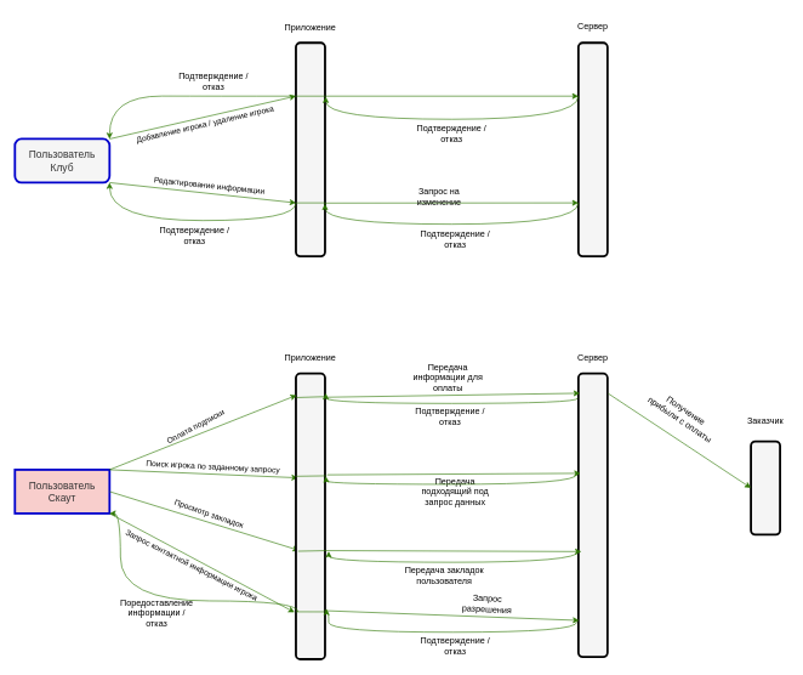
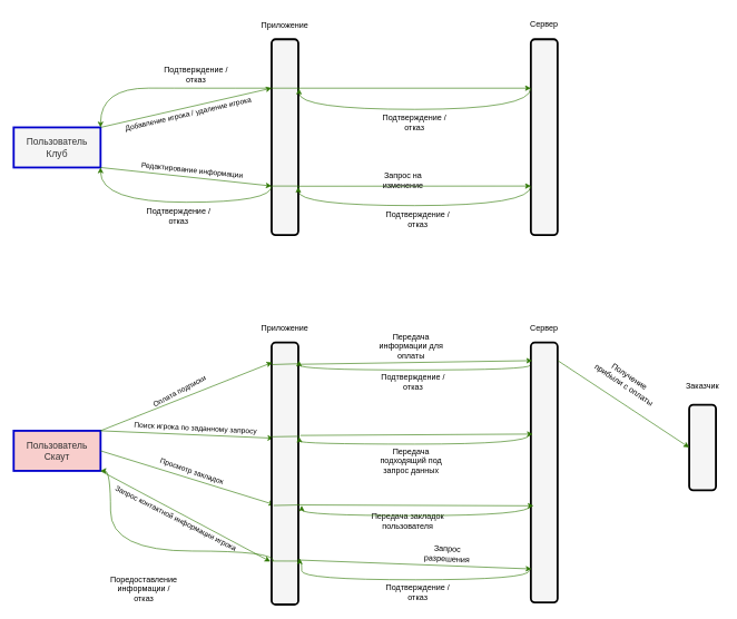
  <mxCell id="0" />
  <mxCell id="1" parent="0" />
- <mxCell id="2" value="&lt;font style=&quot;font-size: 14px;&quot;&gt;Пользователь&lt;br&gt;Клуб&lt;/font&gt;" style="whiteSpace=wrap;html=1;strokeColor=#0000CC;fillColor=#f5f5f5;fontColor=#333333;strokeWidth=3;rounded=1;" vertex="1" parent="1"><mxGeometry x="20" y="190" width="130" height="60" as="geometry" /></mxCell>
+ <mxCell id="2" value="&lt;font style=&quot;font-size: 14px;&quot;&gt;Пользователь&lt;br&gt;Клуб&lt;/font&gt;" style="rounded=0;whiteSpace=wrap;html=1;strokeColor=#0000CC;fillColor=#f5f5f5;fontColor=#333333;strokeWidth=3;" vertex="1" parent="1"><mxGeometry x="20" y="190" width="130" height="60" as="geometry" /></mxCell>
  <mxCell id="3" value="" style="endArrow=classic;html=1;rounded=0;entryX=0;entryY=0.25;entryDx=0;entryDy=0;fillColor=#60a917;strokeColor=#2D7600;exitX=1;exitY=0;exitDx=0;exitDy=0;" edge="1" parent="1" source="2" target="7"><mxGeometry relative="1" as="geometry"><mxPoint x="155" y="190" as="sourcePoint" /><mxPoint x="380" y="93" as="targetPoint" /></mxGeometry></mxCell>
  <mxCell id="4" value="Добавление игрока / удаление игрока" style="edgeLabel;resizable=0;html=1;align=center;verticalAlign=middle;labelBackgroundColor=none;fontColor=#000000;rotation=347;" connectable="0" vertex="1" parent="3"><mxGeometry relative="1" as="geometry"><mxPoint x="3" y="9" as="offset" /></mxGeometry></mxCell>
  <mxCell id="5" value="" style="endArrow=classic;html=1;rounded=0;exitX=1;exitY=1;exitDx=0;exitDy=0;entryX=0;entryY=0.75;entryDx=0;entryDy=0;fillColor=#60a917;strokeColor=#2D7600;" edge="1" parent="1" source="2" target="7"><mxGeometry relative="1" as="geometry"><mxPoint x="259" y="204" as="sourcePoint" /><mxPoint x="385" y="318" as="targetPoint" /><Array as="points" /></mxGeometry></mxCell>
  <mxCell id="6" value="Редактирование информации" style="edgeLabel;resizable=0;html=1;align=center;verticalAlign=middle;labelBackgroundColor=none;fontColor=#000000;rotation=6;" connectable="0" vertex="1" parent="5"><mxGeometry relative="1" as="geometry"><mxPoint x="8" y="-10" as="offset" /></mxGeometry></mxCell>
  <mxCell id="7" value="" style="rounded=1;whiteSpace=wrap;html=1;fillColor=#f5f5f5;fontColor=#333333;strokeColor=#000000;strokeWidth=3;" vertex="1" parent="1"><mxGeometry x="406" y="58" width="40" height="293" as="geometry" /></mxCell>
  <mxCell id="8" value="Приложение" style="text;html=1;strokeColor=none;fillColor=none;align=center;verticalAlign=middle;whiteSpace=wrap;rounded=0;fontColor=#000000;" vertex="1" parent="1"><mxGeometry x="396" y="22" width="60" height="30" as="geometry" /></mxCell>
  <mxCell id="9" value="" style="endArrow=classic;html=1;rounded=0;entryX=1;entryY=1;entryDx=0;entryDy=0;exitX=0;exitY=0.75;exitDx=0;exitDy=0;edgeStyle=orthogonalEdgeStyle;curved=1;fillColor=#60a917;strokeColor=#2D7600;" edge="1" parent="1" source="7" target="2"><mxGeometry width="50" height="50" relative="1" as="geometry"><mxPoint x="344" y="299" as="sourcePoint" /><mxPoint x="394" y="249" as="targetPoint" /><Array as="points"><mxPoint x="406" y="302" /><mxPoint x="150" y="302" /></Array></mxGeometry></mxCell>
  <mxCell id="10" value="Подтверждение / отказ" style="text;html=1;strokeColor=none;fillColor=none;align=center;verticalAlign=middle;whiteSpace=wrap;rounded=0;fontColor=#000000;" vertex="1" parent="1"><mxGeometry x="213" y="307" width="108" height="30" as="geometry" /></mxCell>
  <mxCell id="11" value="Подтверждение / отказ" style="text;html=1;strokeColor=none;fillColor=none;align=center;verticalAlign=middle;whiteSpace=wrap;rounded=0;fontColor=#000000;" vertex="1" parent="1"><mxGeometry x="571" y="313" width="108" height="30" as="geometry" /></mxCell>
  <mxCell id="12" value="" style="endArrow=classic;html=1;rounded=0;entryX=1;entryY=0;entryDx=0;entryDy=0;exitX=0;exitY=0.25;exitDx=0;exitDy=0;edgeStyle=orthogonalEdgeStyle;curved=1;fillColor=#60a917;strokeColor=#2D7600;" edge="1" parent="1" source="7" target="2"><mxGeometry width="50" height="50" relative="1" as="geometry"><mxPoint x="416" y="288" as="sourcePoint" /><mxPoint x="160" y="260" as="targetPoint" /><Array as="points"><mxPoint x="294" y="131" /><mxPoint x="294" y="131" /><mxPoint x="150" y="131" /></Array></mxGeometry></mxCell>
  <mxCell id="13" value="&lt;font style=&quot;font-size: 14px;&quot;&gt;Пользователь&lt;br&gt;Скаут&lt;br&gt;&lt;/font&gt;" style="rounded=0;whiteSpace=wrap;html=1;strokeColor=#0000CC;fillColor=#f8cecc;fontColor=#333333;strokeWidth=3;" vertex="1" parent="1"><mxGeometry x="20" y="644" width="130" height="60" as="geometry" /></mxCell>
  <mxCell id="14" value="" style="endArrow=classic;html=1;rounded=0;entryX=0.064;entryY=0.365;entryDx=0;entryDy=0;fillColor=#60a917;strokeColor=#2D7600;exitX=1;exitY=0;exitDx=0;exitDy=0;entryPerimeter=0;" edge="1" parent="1" source="13" target="18"><mxGeometry relative="1" as="geometry"><mxPoint x="155" y="644" as="sourcePoint" /><mxPoint x="380" y="547" as="targetPoint" /></mxGeometry></mxCell>
  <mxCell id="15" value="Поиск игрока по заданному запросу" style="edgeLabel;resizable=0;html=1;align=center;verticalAlign=middle;labelBackgroundColor=none;fontColor=#000000;rotation=3;" connectable="0" vertex="1" parent="14"><mxGeometry relative="1" as="geometry"><mxPoint x="13" y="-10" as="offset" /></mxGeometry></mxCell>
  <mxCell id="16" value="" style="endArrow=classic;html=1;rounded=0;exitX=1;exitY=0.5;exitDx=0;exitDy=0;entryX=0.106;entryY=0.619;entryDx=0;entryDy=0;fillColor=#60a917;strokeColor=#2D7600;entryPerimeter=0;" edge="1" parent="1" source="13" target="18"><mxGeometry relative="1" as="geometry"><mxPoint x="259" y="658" as="sourcePoint" /><mxPoint x="385" y="772" as="targetPoint" /><Array as="points" /></mxGeometry></mxCell>
  <mxCell id="17" value="Просмотр закладок&amp;nbsp;" style="edgeLabel;resizable=0;html=1;align=center;verticalAlign=middle;labelBackgroundColor=none;fontColor=#000000;rotation=19;" connectable="0" vertex="1" parent="16"><mxGeometry relative="1" as="geometry"><mxPoint x="8" y="-10" as="offset" /></mxGeometry></mxCell>
  <mxCell id="18" value="" style="rounded=1;whiteSpace=wrap;html=1;fillColor=#f5f5f5;fontColor=#333333;strokeColor=#000000;strokeWidth=3;" vertex="1" parent="1"><mxGeometry x="406" y="512" width="40" height="392" as="geometry" /></mxCell>
  <mxCell id="19" value="Приложение" style="text;html=1;strokeColor=none;fillColor=none;align=center;verticalAlign=middle;whiteSpace=wrap;rounded=0;fontColor=#000000;" vertex="1" parent="1"><mxGeometry x="396" y="476" width="60" height="30" as="geometry" /></mxCell>
  <mxCell id="20" value="" style="endArrow=classic;html=1;rounded=0;entryX=1;entryY=1;entryDx=0;entryDy=0;edgeStyle=orthogonalEdgeStyle;curved=1;fillColor=#60a917;strokeColor=#2D7600;" edge="1" parent="1" target="13"><mxGeometry width="50" height="50" relative="1" as="geometry"><mxPoint x="409" y="839" as="sourcePoint" /><mxPoint x="394" y="703" as="targetPoint" /><Array as="points"><mxPoint x="409" y="824" /><mxPoint x="165" y="824" /><mxPoint x="165" y="704" /></Array></mxGeometry></mxCell>
- <mxCell id="21" value="Поредоставление информации / отказ" style="text;html=1;strokeColor=none;fillColor=none;align=center;verticalAlign=middle;whiteSpace=wrap;rounded=0;fontColor=#000000;" vertex="1" parent="1"><mxGeometry x="161" y="826" width="108" height="30" as="geometry" /></mxCell>
+ <mxCell id="21" value="Поредоставление информации / отказ" style="text;html=1;strokeColor=none;fillColor=none;align=center;verticalAlign=middle;whiteSpace=wrap;rounded=0;fontColor=#000000;" vertex="1" parent="1"><mxGeometry x="161" y="866" width="108" height="30" as="geometry" /></mxCell>
  <mxCell id="22" value="" style="endArrow=classic;html=1;rounded=0;exitX=1;exitY=1;exitDx=0;exitDy=0;entryX=-0.047;entryY=0.836;entryDx=0;entryDy=0;fillColor=#60a917;strokeColor=#2D7600;entryPerimeter=0;" edge="1" parent="1" source="13" target="18"><mxGeometry relative="1" as="geometry"><mxPoint x="423" y="725" as="sourcePoint" /><mxPoint x="523" y="725" as="targetPoint" /></mxGeometry></mxCell>
  <mxCell id="23" value="Запрос контактной информации игрока" style="edgeLabel;resizable=0;html=1;align=center;verticalAlign=middle;labelBackgroundColor=none;fontColor=#000000;rotation=27;" connectable="0" vertex="1" parent="22"><mxGeometry relative="1" as="geometry"><mxPoint x="-14" y="2" as="offset" /></mxGeometry></mxCell>
  <mxCell id="24" value="" style="rounded=1;whiteSpace=wrap;html=1;fillColor=#f5f5f5;fontColor=#333333;strokeColor=#000000;strokeWidth=3;" vertex="1" parent="1"><mxGeometry x="794" y="512" width="40" height="389" as="geometry" /></mxCell>
  <mxCell id="25" value="Сервер" style="text;html=1;strokeColor=none;fillColor=none;align=center;verticalAlign=middle;whiteSpace=wrap;rounded=0;fontColor=#000000;" vertex="1" parent="1"><mxGeometry x="784" y="476" width="60" height="30" as="geometry" /></mxCell>
  <mxCell id="26" value="" style="rounded=1;whiteSpace=wrap;html=1;fillColor=#f5f5f5;fontColor=#333333;strokeColor=#000000;strokeWidth=3;" vertex="1" parent="1"><mxGeometry x="794" y="58" width="40" height="293" as="geometry" /></mxCell>
  <mxCell id="27" value="Сервер" style="text;html=1;strokeColor=none;fillColor=none;align=center;verticalAlign=middle;whiteSpace=wrap;rounded=0;fontColor=#000000;" vertex="1" parent="1"><mxGeometry x="784" y="20" width="60" height="30" as="geometry" /></mxCell>
  <mxCell id="28" value="" style="endArrow=none;html=1;rounded=0;exitX=-0.006;exitY=0.834;exitDx=0;exitDy=0;fillColor=#60a917;strokeColor=#2D7600;exitPerimeter=0;" edge="1" parent="1" source="18"><mxGeometry width="50" height="50" relative="1" as="geometry"><mxPoint x="586" y="661" as="sourcePoint" /><mxPoint x="445" y="839" as="targetPoint" /></mxGeometry></mxCell>
  <mxCell id="29" value="" style="endArrow=none;html=1;rounded=0;exitX=0.075;exitY=0.622;exitDx=0;exitDy=0;entryX=1.008;entryY=0.62;entryDx=0;entryDy=0;fillColor=#60a917;strokeColor=#2D7600;exitPerimeter=0;entryPerimeter=0;" edge="1" parent="1" source="18" target="18"><mxGeometry width="50" height="50" relative="1" as="geometry"><mxPoint x="416" y="742" as="sourcePoint" /><mxPoint x="456" y="742" as="targetPoint" /></mxGeometry></mxCell>
  <mxCell id="30" value="" style="endArrow=none;html=1;rounded=0;fillColor=#60a917;strokeColor=#2D7600;entryX=1.05;entryY=0.358;entryDx=0;entryDy=0;entryPerimeter=0;" edge="1" parent="1" target="18"><mxGeometry width="50" height="50" relative="1" as="geometry"><mxPoint x="405" y="653" as="sourcePoint" /><mxPoint x="447" y="612" as="targetPoint" /><Array as="points" /></mxGeometry></mxCell>
  <mxCell id="31" value="" style="endArrow=none;html=1;rounded=0;exitX=0;exitY=0.75;exitDx=0;exitDy=0;entryX=1;entryY=0.75;entryDx=0;entryDy=0;fillColor=#60a917;strokeColor=#2D7600;" edge="1" parent="1" source="7" target="7"><mxGeometry width="50" height="50" relative="1" as="geometry"><mxPoint x="416" y="595" as="sourcePoint" /><mxPoint x="456" y="595" as="targetPoint" /></mxGeometry></mxCell>
  <mxCell id="32" value="" style="endArrow=none;html=1;rounded=0;exitX=0;exitY=0.25;exitDx=0;exitDy=0;entryX=1;entryY=0.25;entryDx=0;entryDy=0;fillColor=#60a917;strokeColor=#2D7600;" edge="1" parent="1" source="7" target="7"><mxGeometry width="50" height="50" relative="1" as="geometry"><mxPoint x="416" y="288" as="sourcePoint" /><mxPoint x="456" y="288" as="targetPoint" /></mxGeometry></mxCell>
  <mxCell id="33" value="" style="endArrow=classic;html=1;rounded=0;exitX=1;exitY=0;exitDx=0;exitDy=0;entryX=0.022;entryY=0.076;entryDx=0;entryDy=0;fillColor=#60a917;strokeColor=#2D7600;entryPerimeter=0;" edge="1" parent="1" source="13" target="18"><mxGeometry relative="1" as="geometry"><mxPoint x="425" y="606" as="sourcePoint" /><mxPoint x="525" y="606" as="targetPoint" /></mxGeometry></mxCell>
  <mxCell id="34" value="Оплата подписки" style="edgeLabel;resizable=0;html=1;align=center;verticalAlign=middle;labelBackgroundColor=none;fontColor=#000000;rotation=332;" connectable="0" vertex="1" parent="33"><mxGeometry relative="1" as="geometry"><mxPoint x="-11" y="-8" as="offset" /></mxGeometry></mxCell>
  <mxCell id="35" value="" style="endArrow=none;html=1;rounded=0;exitX=0.008;exitY=0.084;exitDx=0;exitDy=0;entryX=0.967;entryY=0.081;entryDx=0;entryDy=0;fillColor=#60a917;strokeColor=#2D7600;exitPerimeter=0;entryPerimeter=0;" edge="1" parent="1" source="18" target="18"><mxGeometry width="50" height="50" relative="1" as="geometry"><mxPoint x="416" y="690" as="sourcePoint" /><mxPoint x="456" y="690" as="targetPoint" /></mxGeometry></mxCell>
  <mxCell id="36" value="" style="endArrow=classic;html=1;rounded=0;entryX=0;entryY=0.25;entryDx=0;entryDy=0;exitX=1;exitY=0.25;exitDx=0;exitDy=0;fillColor=#60a917;strokeColor=#2D7600;" edge="1" parent="1" source="7" target="26"><mxGeometry width="50" height="50" relative="1" as="geometry"><mxPoint x="457" y="154" as="sourcePoint" /><mxPoint x="500" y="141" as="targetPoint" /></mxGeometry></mxCell>
  <mxCell id="37" value="Подтверждение / отказ" style="text;html=1;strokeColor=none;fillColor=none;align=center;verticalAlign=middle;whiteSpace=wrap;rounded=0;fontColor=#000000;" vertex="1" parent="1"><mxGeometry x="566" y="168" width="108" height="30" as="geometry" /></mxCell>
  <mxCell id="38" value="Подтверждение / отказ" style="text;html=1;strokeColor=none;fillColor=none;align=center;verticalAlign=middle;whiteSpace=wrap;rounded=0;fontColor=#000000;" vertex="1" parent="1"><mxGeometry x="564" y="556" width="108" height="30" as="geometry" /></mxCell>
  <mxCell id="39" value="Подтверждение / отказ" style="text;html=1;strokeColor=none;fillColor=none;align=center;verticalAlign=middle;whiteSpace=wrap;rounded=0;fontColor=#000000;" vertex="1" parent="1"><mxGeometry x="239" y="96" width="108" height="30" as="geometry" /></mxCell>
  <mxCell id="40" value="" style="endArrow=classic;html=1;rounded=0;exitX=0;exitY=0.25;exitDx=0;exitDy=0;edgeStyle=orthogonalEdgeStyle;curved=1;fillColor=#60a917;strokeColor=#2D7600;" edge="1" parent="1" source="26"><mxGeometry width="50" height="50" relative="1" as="geometry"><mxPoint x="576" y="302" as="sourcePoint" /><mxPoint x="447" y="132" as="targetPoint" /><Array as="points"><mxPoint x="794" y="163" /><mxPoint x="447" y="163" /></Array></mxGeometry></mxCell>
  <mxCell id="41" value="" style="endArrow=classic;html=1;rounded=0;entryX=0;entryY=0.75;entryDx=0;entryDy=0;fillColor=#60a917;strokeColor=#2D7600;" edge="1" parent="1" target="26"><mxGeometry width="50" height="50" relative="1" as="geometry"><mxPoint x="445" y="278" as="sourcePoint" /><mxPoint x="804" y="141" as="targetPoint" /></mxGeometry></mxCell>
  <mxCell id="42" value="Запрос на изменение" style="text;html=1;strokeColor=none;fillColor=none;align=center;verticalAlign=middle;whiteSpace=wrap;rounded=0;fontColor=#000000;" vertex="1" parent="1"><mxGeometry x="549" y="254" width="108" height="30" as="geometry" /></mxCell>
  <mxCell id="43" value="" style="endArrow=classic;html=1;rounded=0;exitX=0;exitY=0.75;exitDx=0;exitDy=0;edgeStyle=orthogonalEdgeStyle;curved=1;fillColor=#60a917;strokeColor=#2D7600;" edge="1" parent="1" source="26"><mxGeometry width="50" height="50" relative="1" as="geometry"><mxPoint x="576" y="302" as="sourcePoint" /><mxPoint x="446" y="279" as="targetPoint" /><Array as="points"><mxPoint x="794" y="307" /><mxPoint x="446" y="307" /></Array></mxGeometry></mxCell>
  <mxCell id="44" value="" style="endArrow=classic;html=1;rounded=0;exitX=0.994;exitY=0.083;exitDx=0;exitDy=0;fillColor=#60a917;strokeColor=#2D7600;exitPerimeter=0;" edge="1" parent="1" source="18"><mxGeometry width="50" height="50" relative="1" as="geometry"><mxPoint x="456" y="141" as="sourcePoint" /><mxPoint x="796" y="539" as="targetPoint" /><Array as="points" /></mxGeometry></mxCell>
  <mxCell id="45" value="Передача информации для оплаты" style="text;html=1;strokeColor=none;fillColor=none;align=center;verticalAlign=middle;whiteSpace=wrap;rounded=0;fontColor=#000000;" vertex="1" parent="1"><mxGeometry x="561" y="503" width="108" height="30" as="geometry" /></mxCell>
  <mxCell id="46" value="" style="endArrow=classic;html=1;rounded=0;exitX=-0.025;exitY=0.087;exitDx=0;exitDy=0;exitPerimeter=0;edgeStyle=orthogonalEdgeStyle;curved=1;fillColor=#60a917;strokeColor=#2D7600;" edge="1" parent="1" source="24"><mxGeometry width="50" height="50" relative="1" as="geometry"><mxPoint x="576" y="525" as="sourcePoint" /><mxPoint x="447" y="539" as="targetPoint" /><Array as="points"><mxPoint x="793" y="553" /><mxPoint x="447" y="553" /></Array></mxGeometry></mxCell>
  <mxCell id="47" value="" style="endArrow=classic;html=1;rounded=0;fillColor=#60a917;strokeColor=#2D7600;entryX=0.072;entryY=0.352;entryDx=0;entryDy=0;entryPerimeter=0;" edge="1" parent="1" target="24"><mxGeometry width="50" height="50" relative="1" as="geometry"><mxPoint x="449" y="651" as="sourcePoint" /><mxPoint x="792" y="622" as="targetPoint" /><Array as="points" /></mxGeometry></mxCell>
  <mxCell id="48" value="" style="endArrow=classic;html=1;rounded=0;fillColor=#60a917;strokeColor=#2D7600;entryX=0.1;entryY=0.628;entryDx=0;entryDy=0;entryPerimeter=0;" edge="1" parent="1" target="24"><mxGeometry width="50" height="50" relative="1" as="geometry"><mxPoint x="446" y="755" as="sourcePoint" /><mxPoint x="816" y="559" as="targetPoint" /><Array as="points" /></mxGeometry></mxCell>
  <mxCell id="49" value="" style="endArrow=classic;html=1;rounded=0;fillColor=#60a917;strokeColor=#2D7600;entryX=0.025;entryY=0.871;entryDx=0;entryDy=0;exitX=0.953;exitY=0.83;exitDx=0;exitDy=0;exitPerimeter=0;entryPerimeter=0;" edge="1" parent="1" source="18" target="24"><mxGeometry width="50" height="50" relative="1" as="geometry"><mxPoint x="446" y="758" as="sourcePoint" /><mxPoint x="806" y="618" as="targetPoint" /><Array as="points" /></mxGeometry></mxCell>
- <mxCell id="50" value="Передача подходящий под запрос данных" style="text;html=1;strokeColor=none;fillColor=none;align=center;verticalAlign=middle;whiteSpace=wrap;rounded=0;fontColor=#000000;" vertex="1" parent="1"><mxGeometry x="571" y="659" width="108" height="30" as="geometry" /></mxCell>
- <mxCell id="51" value="Передача закладок пользователя" style="text;html=1;strokeColor=none;fillColor=none;align=center;verticalAlign=middle;whiteSpace=wrap;rounded=0;fontColor=#000000;" vertex="1" parent="1"><mxGeometry x="533.5" y="775" width="152" height="30" as="geometry" /></mxCell>
+ <mxCell id="50" value="Передача подходящий под запрос данных" style="text;html=1;strokeColor=none;fillColor=none;align=center;verticalAlign=middle;whiteSpace=wrap;rounded=0;fontColor=#000000;" vertex="1" parent="1"><mxGeometry x="561" y="674" width="108" height="30" as="geometry" /></mxCell>
+ <mxCell id="51" value="Передача закладок пользователя" style="text;html=1;strokeColor=none;fillColor=none;align=center;verticalAlign=middle;whiteSpace=wrap;rounded=0;fontColor=#000000;" vertex="1" parent="1"><mxGeometry x="533.5" y="765" width="152" height="30" as="geometry" /></mxCell>
  <mxCell id="52" value="Запрос разрешения" style="text;html=1;strokeColor=none;fillColor=none;align=center;verticalAlign=middle;whiteSpace=wrap;rounded=0;fontColor=#000000;rotation=3;" vertex="1" parent="1"><mxGeometry x="615" y="813" width="108" height="30" as="geometry" /></mxCell>
  <mxCell id="53" value="Подтверждение / отказ" style="text;html=1;strokeColor=none;fillColor=none;align=center;verticalAlign=middle;whiteSpace=wrap;rounded=0;fontColor=#000000;" vertex="1" parent="1"><mxGeometry x="571" y="871" width="108" height="30" as="geometry" /></mxCell>
  <mxCell id="54" value="" style="endArrow=classic;html=1;rounded=0;fillColor=#60a917;strokeColor=#2D7600;edgeStyle=orthogonalEdgeStyle;curved=1;" edge="1" parent="1"><mxGeometry width="50" height="50" relative="1" as="geometry"><mxPoint x="792" y="650" as="sourcePoint" /><mxPoint x="447" y="653" as="targetPoint" /><Array as="points"><mxPoint x="792" y="664" /><mxPoint x="448" y="664" /><mxPoint x="448" y="653" /></Array></mxGeometry></mxCell>
  <mxCell id="55" value="" style="endArrow=classic;html=1;rounded=0;edgeStyle=orthogonalEdgeStyle;curved=1;fillColor=#60a917;strokeColor=#2D7600;" edge="1" parent="1"><mxGeometry width="50" height="50" relative="1" as="geometry"><mxPoint x="794" y="756" as="sourcePoint" /><mxPoint x="451" y="756" as="targetPoint" /><Array as="points"><mxPoint x="794" y="771" /><mxPoint x="451" y="771" /></Array></mxGeometry></mxCell>
  <mxCell id="56" value="" style="endArrow=classic;html=1;rounded=0;edgeStyle=orthogonalEdgeStyle;curved=1;fillColor=#60a917;strokeColor=#2D7600;" edge="1" parent="1"><mxGeometry width="50" height="50" relative="1" as="geometry"><mxPoint x="792" y="853" as="sourcePoint" /><mxPoint x="448" y="835" as="targetPoint" /><Array as="points"><mxPoint x="792" y="867" /><mxPoint x="451" y="867" /><mxPoint x="451" y="840" /><mxPoint x="448" y="840" /></Array></mxGeometry></mxCell>
  <mxCell id="57" value="" style="rounded=1;whiteSpace=wrap;html=1;fillColor=#f5f5f5;fontColor=#333333;strokeColor=#000000;strokeWidth=3;" vertex="1" parent="1"><mxGeometry x="1031" y="605" width="40" height="128" as="geometry" /></mxCell>
  <mxCell id="58" value="Заказчик" style="text;html=1;strokeColor=none;fillColor=none;align=center;verticalAlign=middle;whiteSpace=wrap;rounded=0;fontColor=#000000;" vertex="1" parent="1"><mxGeometry x="1021" y="563" width="60" height="30" as="geometry" /></mxCell>
  <mxCell id="59" value="" style="endArrow=classic;html=1;rounded=0;exitX=1.017;exitY=0.07;exitDx=0;exitDy=0;exitPerimeter=0;entryX=0;entryY=0.5;entryDx=0;entryDy=0;fillColor=#60a917;strokeColor=#2D7600;" edge="1" parent="1" source="24" target="57"><mxGeometry width="50" height="50" relative="1" as="geometry"><mxPoint x="662" y="801" as="sourcePoint" /><mxPoint x="712" y="751" as="targetPoint" /></mxGeometry></mxCell>
  <mxCell id="60" value="Получение прибыли с оплаты" style="text;html=1;strokeColor=none;fillColor=none;align=center;verticalAlign=middle;whiteSpace=wrap;rounded=0;fontColor=#000000;rotation=34;" vertex="1" parent="1"><mxGeometry x="881" y="554" width="114" height="30" as="geometry" /></mxCell>
